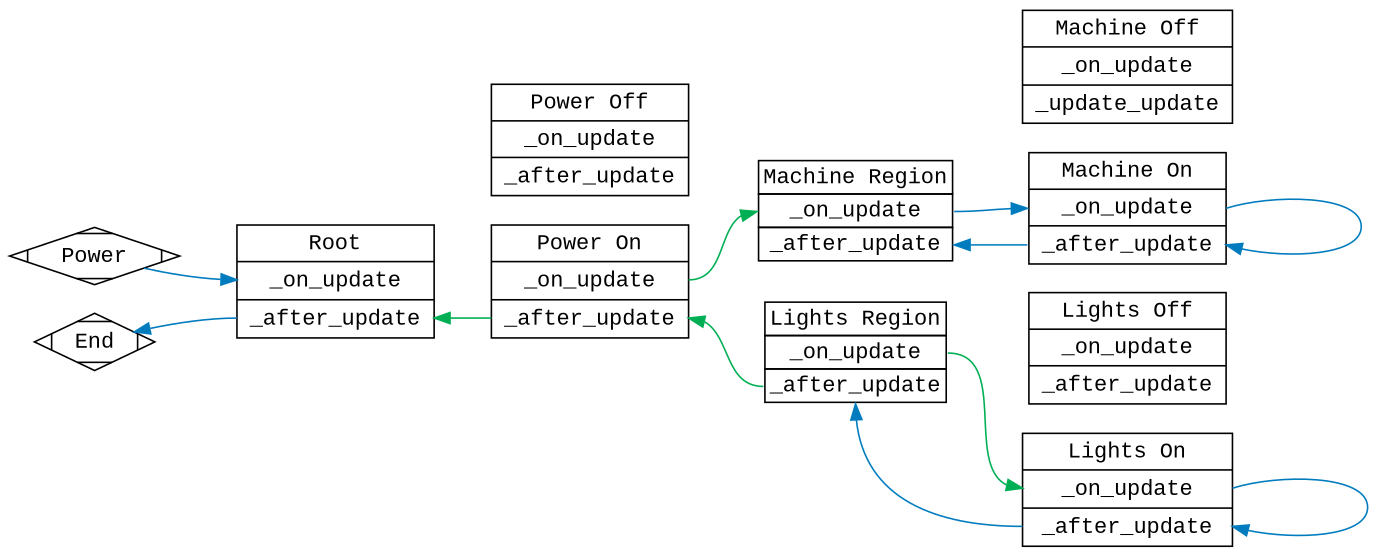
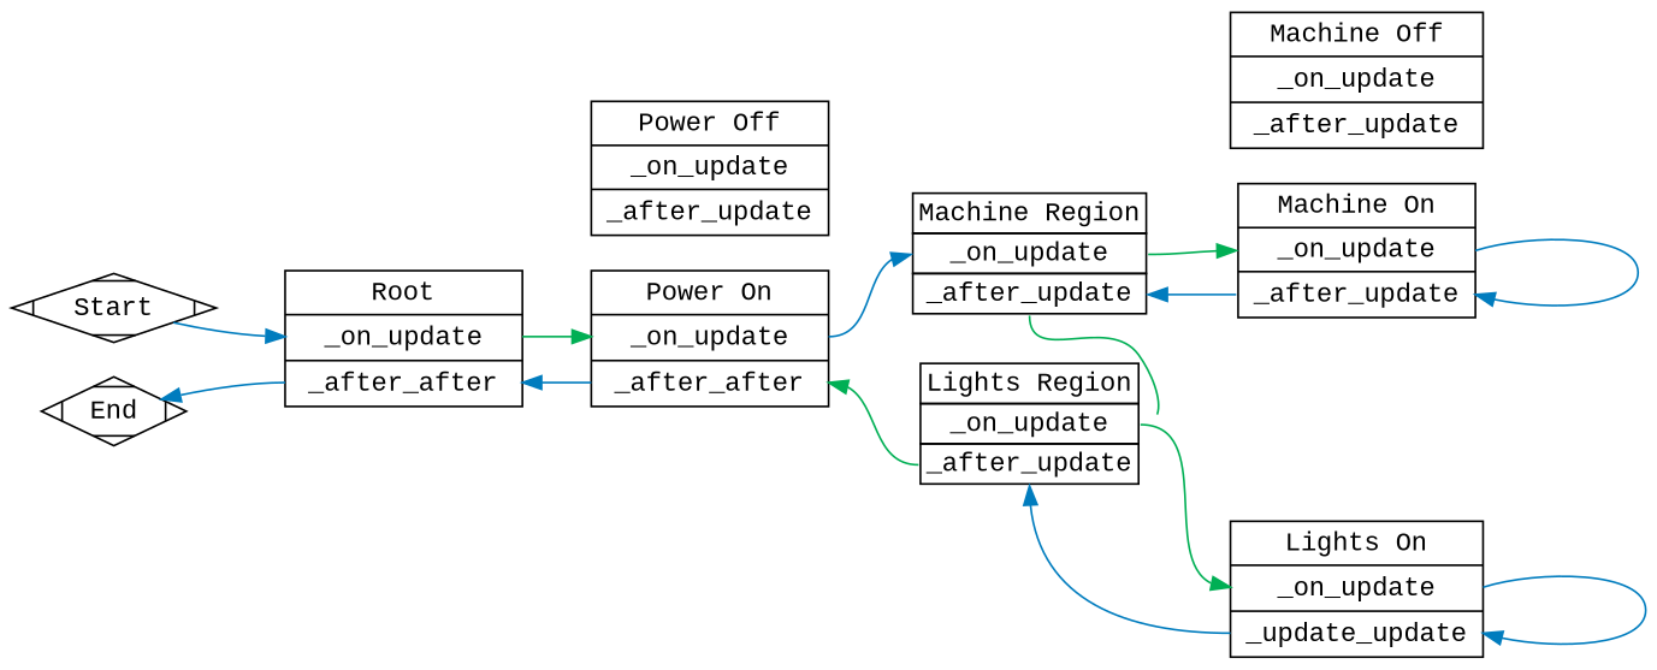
  digraph {
    compound=true
    fontname="Liberation Mono"
    rankdir=LR
    splines=true
    node [fontname="Liberation Mono" shape=record]
    edge [arrowhead=normal fontname="Liberation Mono" style=solid]
-   Start [shape=Mdiamond label=Power]
+   Start [shape=Mdiamond]
    End [shape=Mdiamond]
-   n3 [label="<name> Power On |<on> _on_update |<after> _after_update"]
+   n3 [label="<name> Power On |<on> _on_update |<after> _after_after"]
    n4 [label="<name> Power Off |<on> _on_update |<after> _after_update"]
    n5 [label=<          <TABLE BORDER="0" CELLBORDER="1" CELLSPACING="0">             <TR><TD PORT="name">Machine Region</TD></TR>             <TR><TD PORT="on">_on_update</TD></TR>             <TR><TD PORT="after">_after_update</TD></TR>         </TABLE>> shape=plaintext]
    n6 [label=<          <TABLE BORDER="0" CELLBORDER="1" CELLSPACING="0">              <TR><TD PORT="name">Lights Region</TD></TR>             <TR><TD PORT="on">_on_update</TD></TR>             <TR><TD PORT="after">_after_update</TD></TR>         </TABLE>> shape=plaintext]
    n7 [label="<name> Machine On |<on> _on_update |<after> _after_update"]
-   n8 [label="<name> Machine Off |<on> _on_update |<after> _update_update"]
-   n9 [label="<name> Lights On |<on> _on_update |<after> _after_update"]
-   n10 [label="<name> Lights Off |<on> _on_update |<after> _after_update"]
-   n11 [label="<name> Root |<on> _on_update |<after> _after_update"]
+   n8 [label="<name> Machine Off |<on> _on_update |<after> _after_update"]
+   n9 [label="<name> Lights On |<on> _on_update |<after> _update_update"]
+   n11 [label="<name> Root |<on> _on_update |<after> _after_after"]
    subgraph sub_1 {
      rank=same
      Start
      End
    }
    subgraph sub_2 {
      rank=same
      n3
      n4
    }
    subgraph sub_3 {
      rank=same
      n5
      n6
    }
    subgraph sub_4 {
      rank=same
      n7
      n8
      n9
-     n10
    }
    Start -> n11 [color="#007CBE" headport=on]
    n3 -> n5 [arrowhead=none style=invisible]
-   n3 -> n5 [color="#00AF54" headport=on tailport=on]
+   n3 -> n5 [color="#007CBE" headport=on tailport=on]
    n3 -> n6 [arrowhead=none style=invisible]
-   n3 -> n11 [color="#00AF54" headport=after tailport=after]
+   n3 -> n11 [color="#007CBE" headport=after tailport=after]
+   n5 -> n6 [color="#00AF54" headport=on tailport=after]
    n5 -> n7 [arrowhead=none style=invisible]
-   n5 -> n7 [color="#007CBE" headport=on tailport=on]
+   n5 -> n7 [color="#00AF54" headport=on tailport=on]
    n5 -> n8 [arrowhead=none style=invisible]
    n6 -> n3 [color="#00AF54" headport=after tailport=after]
    n6 -> n9 [arrowhead=none style=invisible]
    n6 -> n9 [color="#00AF54" headport=on tailport=on]
-   n6 -> n10 [arrowhead=none style=invisible]
    n7 -> n5 [color="#007CBE" headport=after tailport=after]
    n7 -> n7 [color="#007CBE" headport="after:e" tailport="on:e"]
    n9 -> n6 [color="#007CBE" headport="after:s" tailport=after]
    n9 -> n9 [color="#007CBE" headport="after:e" tailport="on:e"]
    n11 -> End [color="#007CBE" tailport=after]
    n11 -> n3 [arrowhead=none style=invisible]
+   n11 -> n3 [color="#00AF54" headport=on tailport=on]
    n11 -> n4 [arrowhead=none style=invisible]
  }
